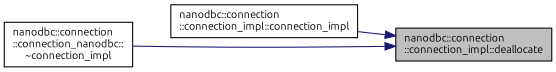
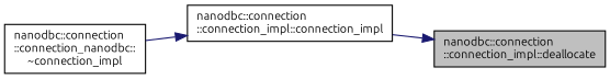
  digraph {
    fontname=Ubuntu
    rankdir=RL
    node [color=black fillcolor=white fontname=Ubuntu fontsize=10 shape=record style=filled]
    edge [color=midnightblue dir=back fontname=Ubuntu fontsize=10 labelfontname=Helvetica labelfontsize=10 style=solid]
    n1 [fillcolor=grey75 fontcolor=black height=0.2 label="nanodbc::connection\l::connection_impl::deallocate" width=0.4]
    n2 [height=0.2 label="nanodbc::connection\l::connection_impl::connection_impl" width=0.4]
    n3 [height=0.2 label="nanodbc::connection\l::connection_nanodbc::\l~connection_impl" width=0.4]
    n1 -> n2
-   n1 -> n3
+   n2 -> n3
  }
